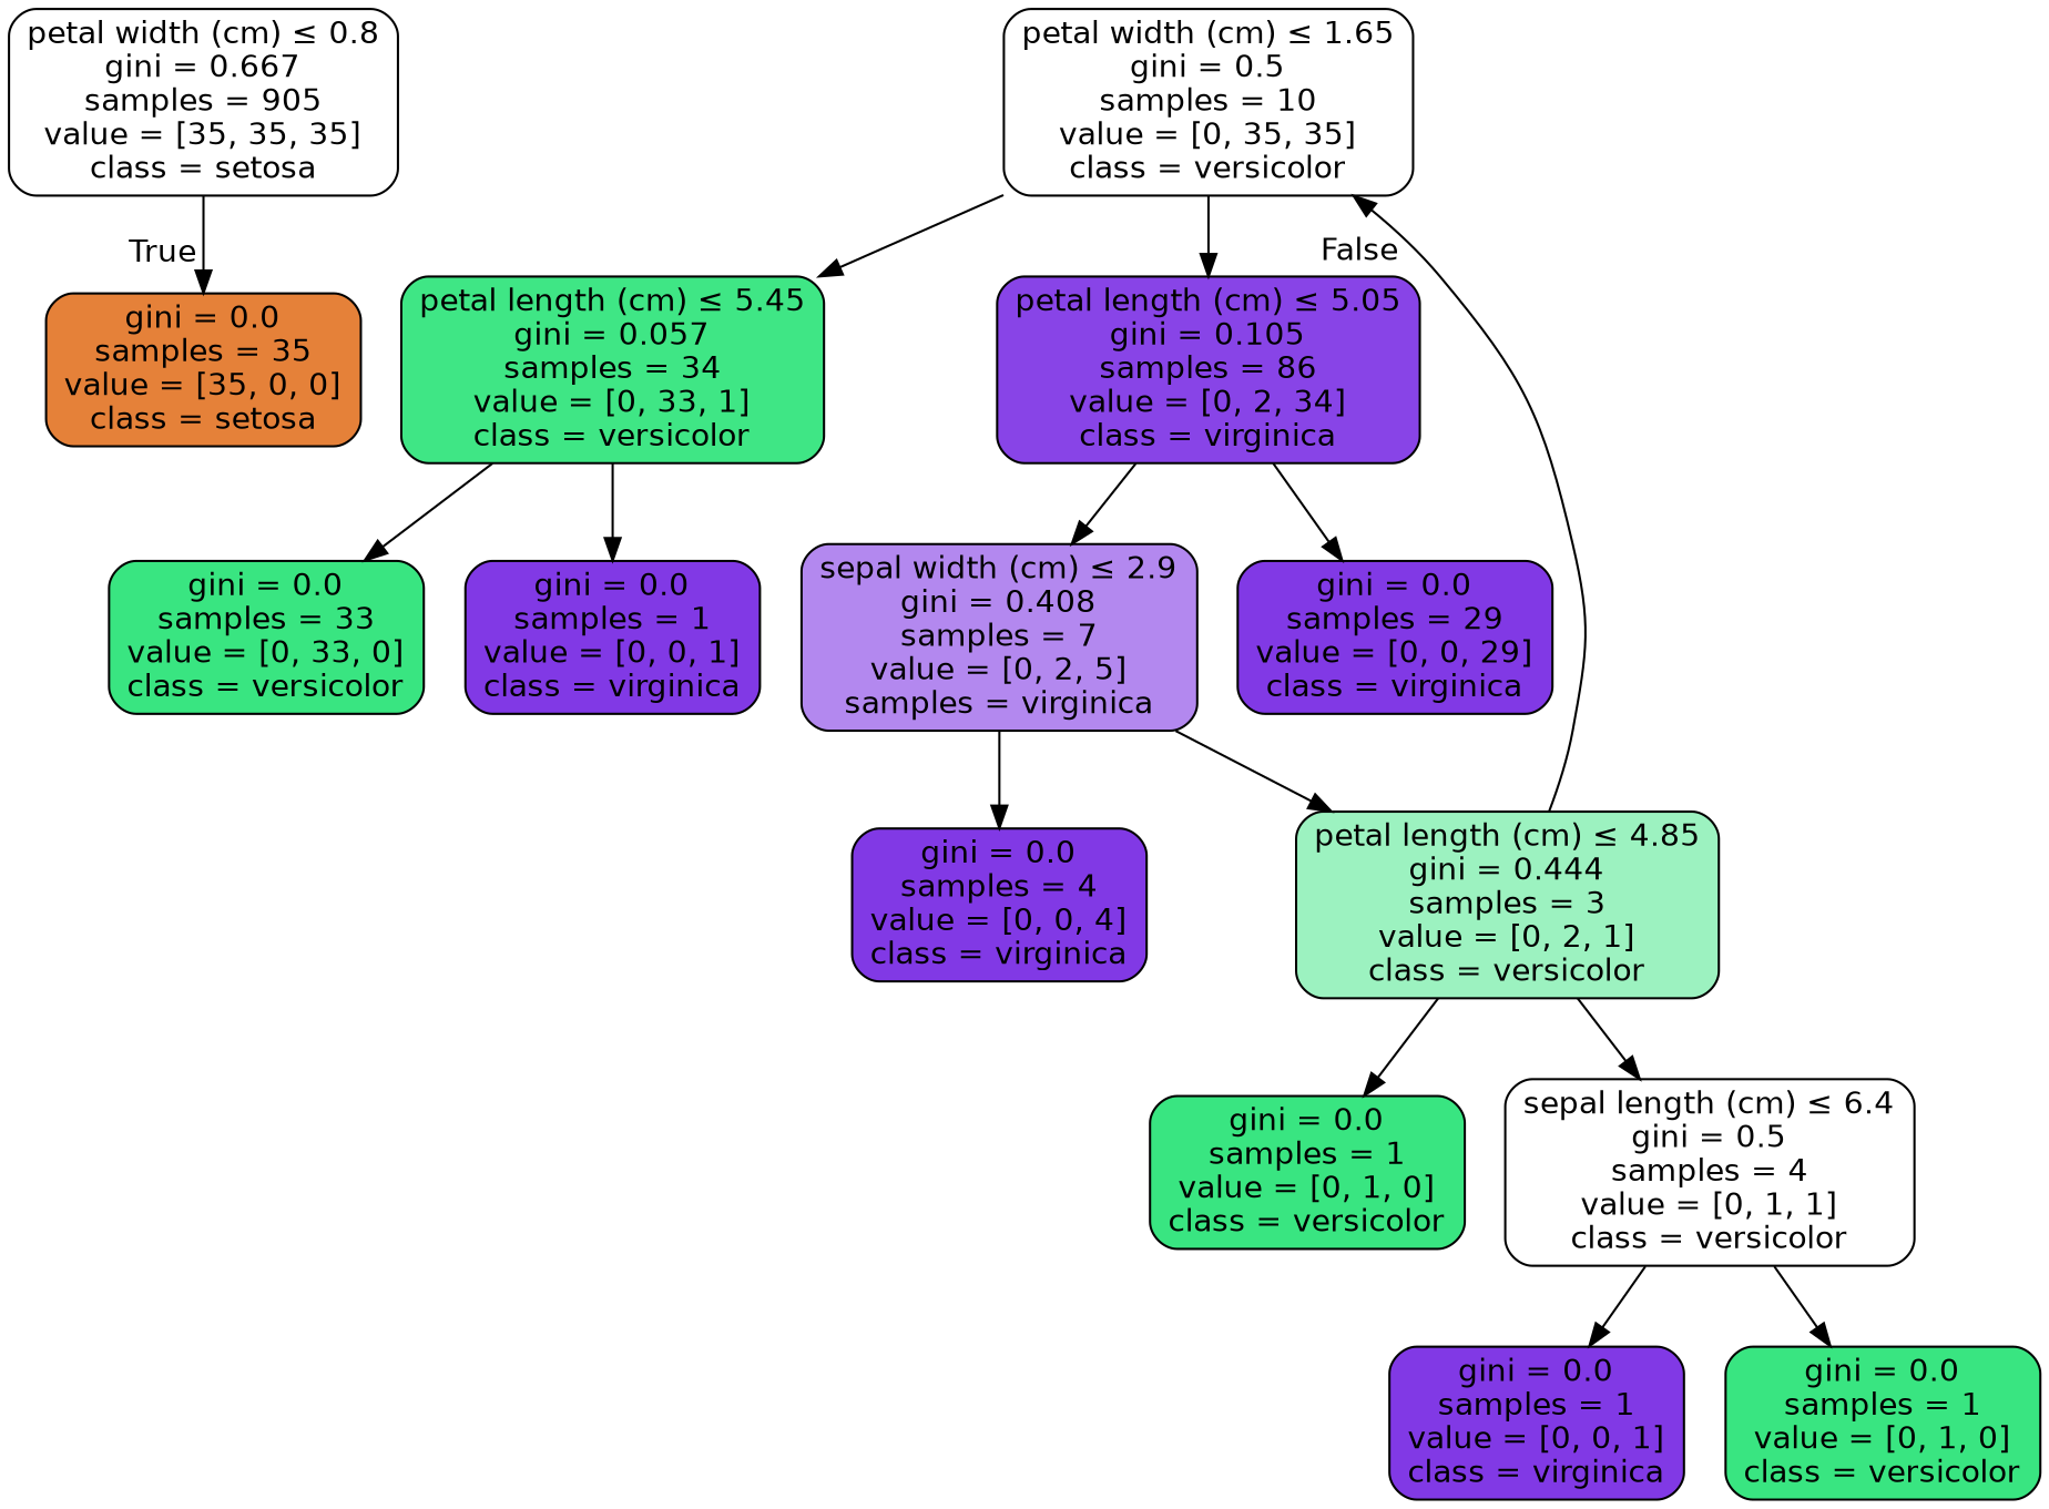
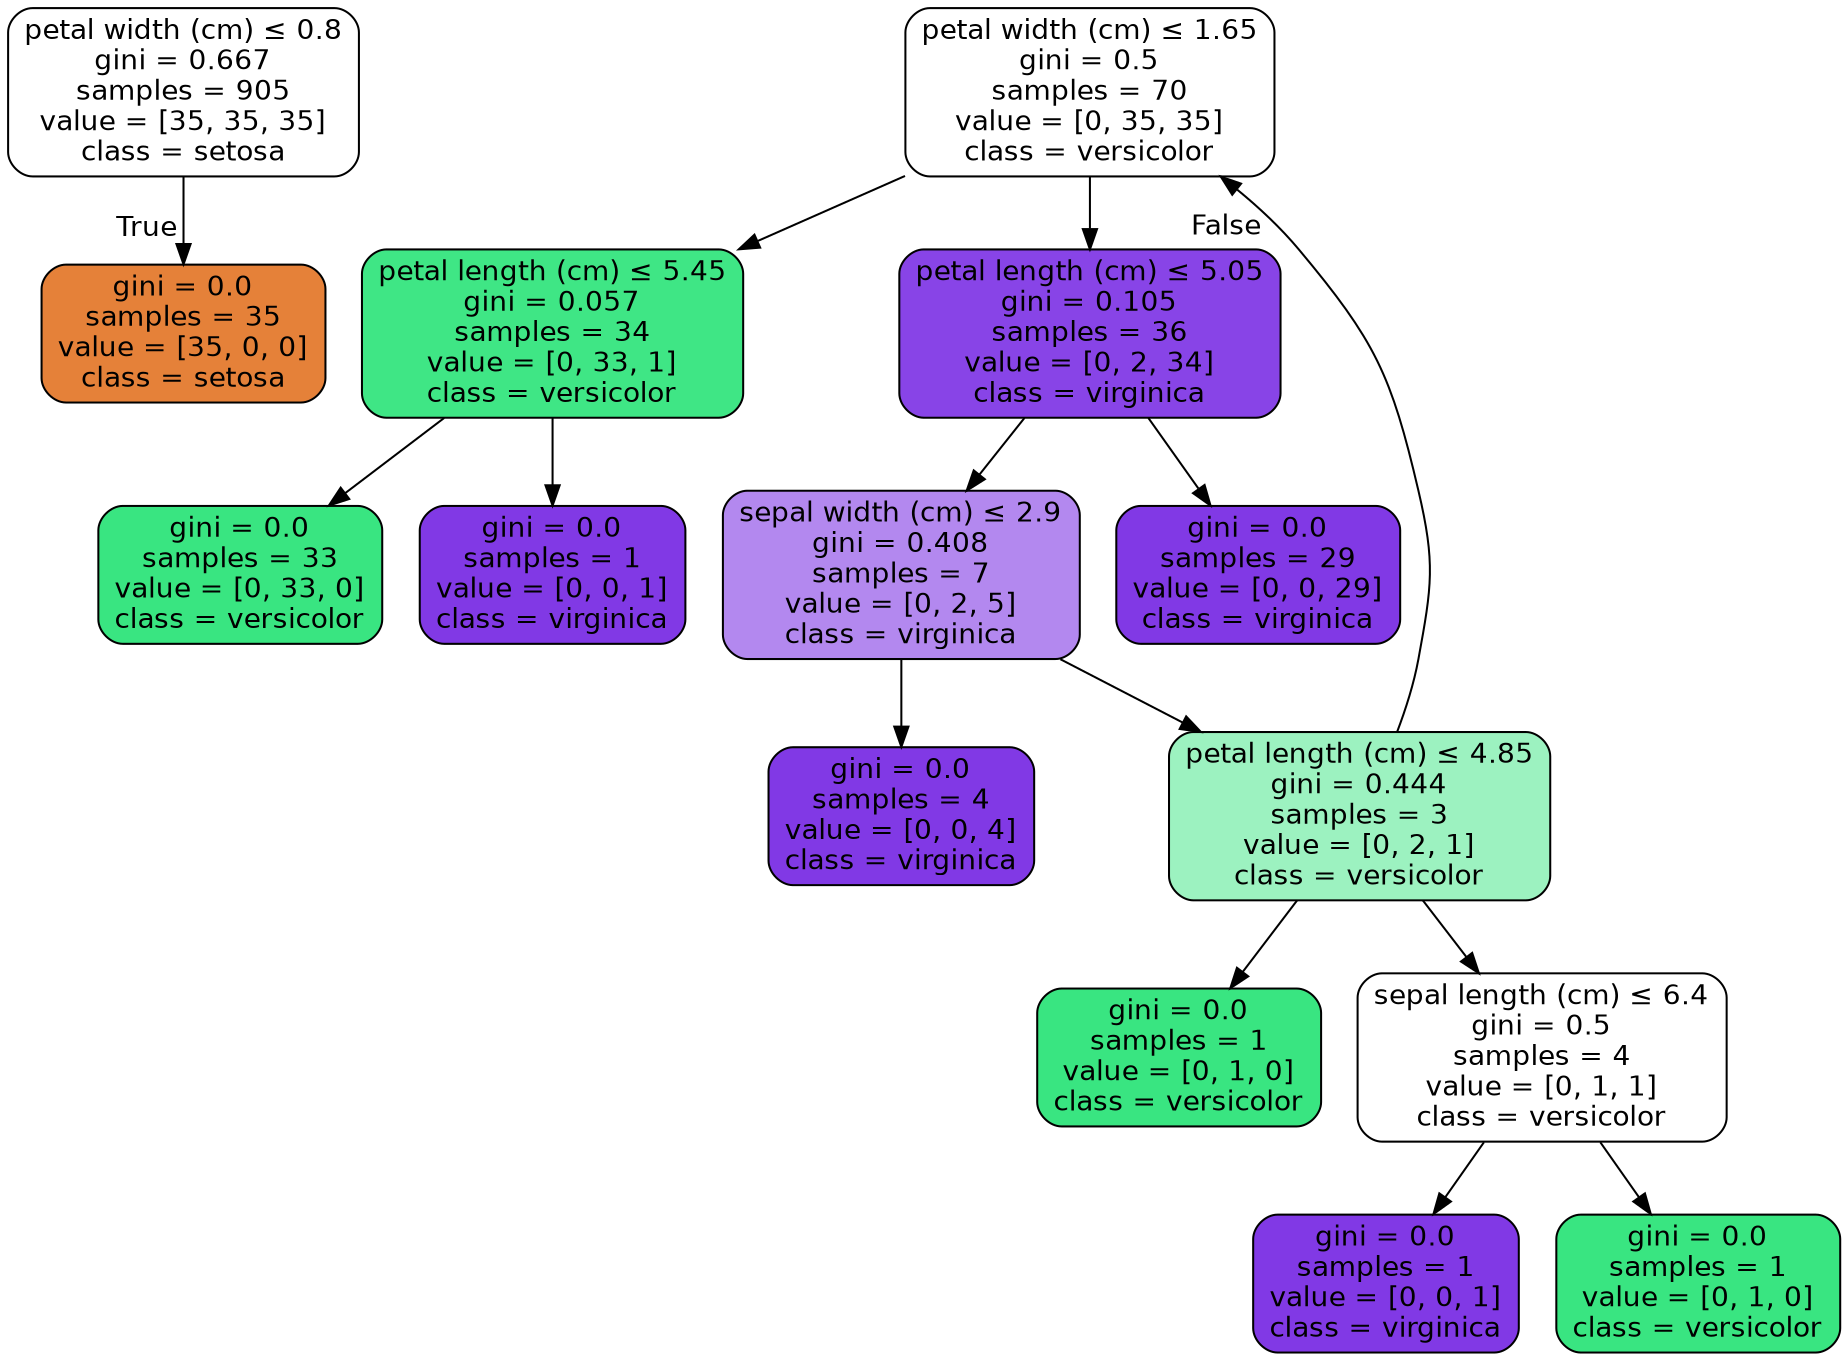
  digraph {
    node [color=black fillcolor="#8139e5ff" fontname=helvetica shape=box style="filled, rounded"]
    edge [fontname=helvetica]
    n1 [fillcolor="#e5813900" label=<petal width (cm) &le; 0.8<br/>gini = 0.667<br/>samples = 905<br/>value = [35, 35, 35]<br/>class = setosa>]
    n2 [fillcolor="#e58139ff" label=<gini = 0.0<br/>samples = 35<br/>value = [35, 0, 0]<br/>class = setosa>]
-   n3 [fillcolor="#39e58100" label=<petal width (cm) &le; 1.65<br/>gini = 0.5<br/>samples = 10<br/>value = [0, 35, 35]<br/>class = versicolor>]
+   n3 [fillcolor="#39e58100" label=<petal width (cm) &le; 1.65<br/>gini = 0.5<br/>samples = 70<br/>value = [0, 35, 35]<br/>class = versicolor>]
    n4 [fillcolor="#39e581f7" label=<petal length (cm) &le; 5.45<br/>gini = 0.057<br/>samples = 34<br/>value = [0, 33, 1]<br/>class = versicolor>]
-   n5 [fillcolor="#8139e5f0" label=<petal length (cm) &le; 5.05<br/>gini = 0.105<br/>samples = 86<br/>value = [0, 2, 34]<br/>class = virginica>]
+   n5 [fillcolor="#8139e5f0" label=<petal length (cm) &le; 5.05<br/>gini = 0.105<br/>samples = 36<br/>value = [0, 2, 34]<br/>class = virginica>]
    n6 [fillcolor="#39e581ff" label=<gini = 0.0<br/>samples = 33<br/>value = [0, 33, 0]<br/>class = versicolor>]
    n7 [label=<gini = 0.0<br/>samples = 1<br/>value = [0, 0, 1]<br/>class = virginica>]
-   n8 [fillcolor="#8139e599" label=<sepal width (cm) &le; 2.9<br/>gini = 0.408<br/>samples = 7<br/>value = [0, 2, 5]<br/>samples = virginica>]
+   n8 [fillcolor="#8139e599" label=<sepal width (cm) &le; 2.9<br/>gini = 0.408<br/>samples = 7<br/>value = [0, 2, 5]<br/>class = virginica>]
    n9 [label=<gini = 0.0<br/>samples = 29<br/>value = [0, 0, 29]<br/>class = virginica>]
    n10 [label=<gini = 0.0<br/>samples = 4<br/>value = [0, 0, 4]<br/>class = virginica>]
    n11 [fillcolor="#39e5817f" label=<petal length (cm) &le; 4.85<br/>gini = 0.444<br/>samples = 3<br/>value = [0, 2, 1]<br/>class = versicolor>]
    n12 [fillcolor="#39e581ff" label=<gini = 0.0<br/>samples = 1<br/>value = [0, 1, 0]<br/>class = versicolor>]
    n13 [fillcolor="#39e58100" label=<sepal length (cm) &le; 6.4<br/>gini = 0.5<br/>samples = 4<br/>value = [0, 1, 1]<br/>class = versicolor>]
    n14 [label=<gini = 0.0<br/>samples = 1<br/>value = [0, 0, 1]<br/>class = virginica>]
    n15 [fillcolor="#39e581ff" label=<gini = 0.0<br/>samples = 1<br/>value = [0, 1, 0]<br/>class = versicolor>]
    n1 -> n2 [headlabel=True labelangle=45 labeldistance=2.5]
    n3 -> n4
    n3 -> n5
    n4 -> n6
    n4 -> n7
    n5 -> n8
    n5 -> n9
    n8 -> n10
    n8 -> n11
    n11 -> n3 [headlabel=False labelangle=-45 labeldistance=2.5]
    n11 -> n12
    n11 -> n13
    n13 -> n14
    n13 -> n15
  }
